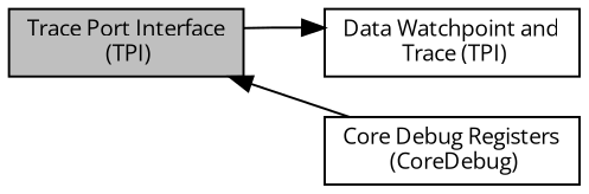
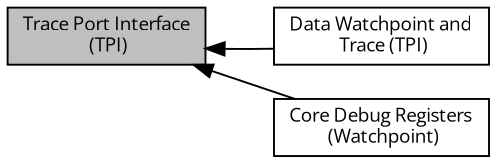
  digraph {
    fontname="Open Sans"
    rankdir=LR
    node [color=black fillcolor=white fontname="Open Sans" fontsize=10 shape=box style=filled]
    edge [dir=back fontname="Open Sans" fontsize=10 labelfontname=Helvetica labelfontsize=10 shape=plaintext style=solid]
-   n1 [height=0.2 label="Core Debug Registers\l (CoreDebug)" width=0.4]
+   n1 [height=0.2 label="Core Debug Registers\l (Watchpoint)" width=0.4]
    n2 [height=0.2 label="Data Watchpoint and\l Trace (TPI)" width=0.4]
    n3 [fillcolor=grey75 fontcolor=black height=0.2 label="Trace Port Interface\l (TPI)" width=0.4]
-   n2 -> n3
+   n3 -> n2
    n3 -> n1
  }
